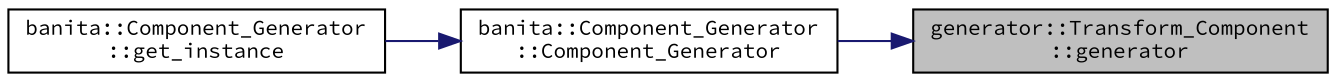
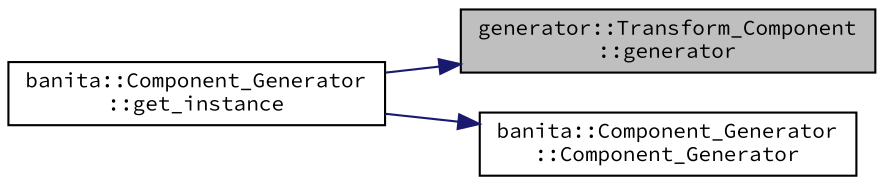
  digraph {
    fontname="Source Code Pro"
    rankdir=RL
    node [color=black fillcolor=white fontname="Source Code Pro" fontsize=10 shape=record style=filled]
    edge [color=midnightblue dir=back fontname="Source Code Pro" fontsize=10 labelfontname=Helvetica labelfontsize=10 style=solid]
    n1 [fillcolor=grey75 fontcolor=black height=0.2 label="generator::Transform_Component\l::generator" width=0.4]
    n2 [height=0.2 label="banita::Component_Generator\l::Component_Generator" width=0.4]
    n3 [height=0.2 label="banita::Component_Generator\l::get_instance" width=0.4]
-   n1 -> n2
+   n1 -> n3
    n2 -> n3
  }
